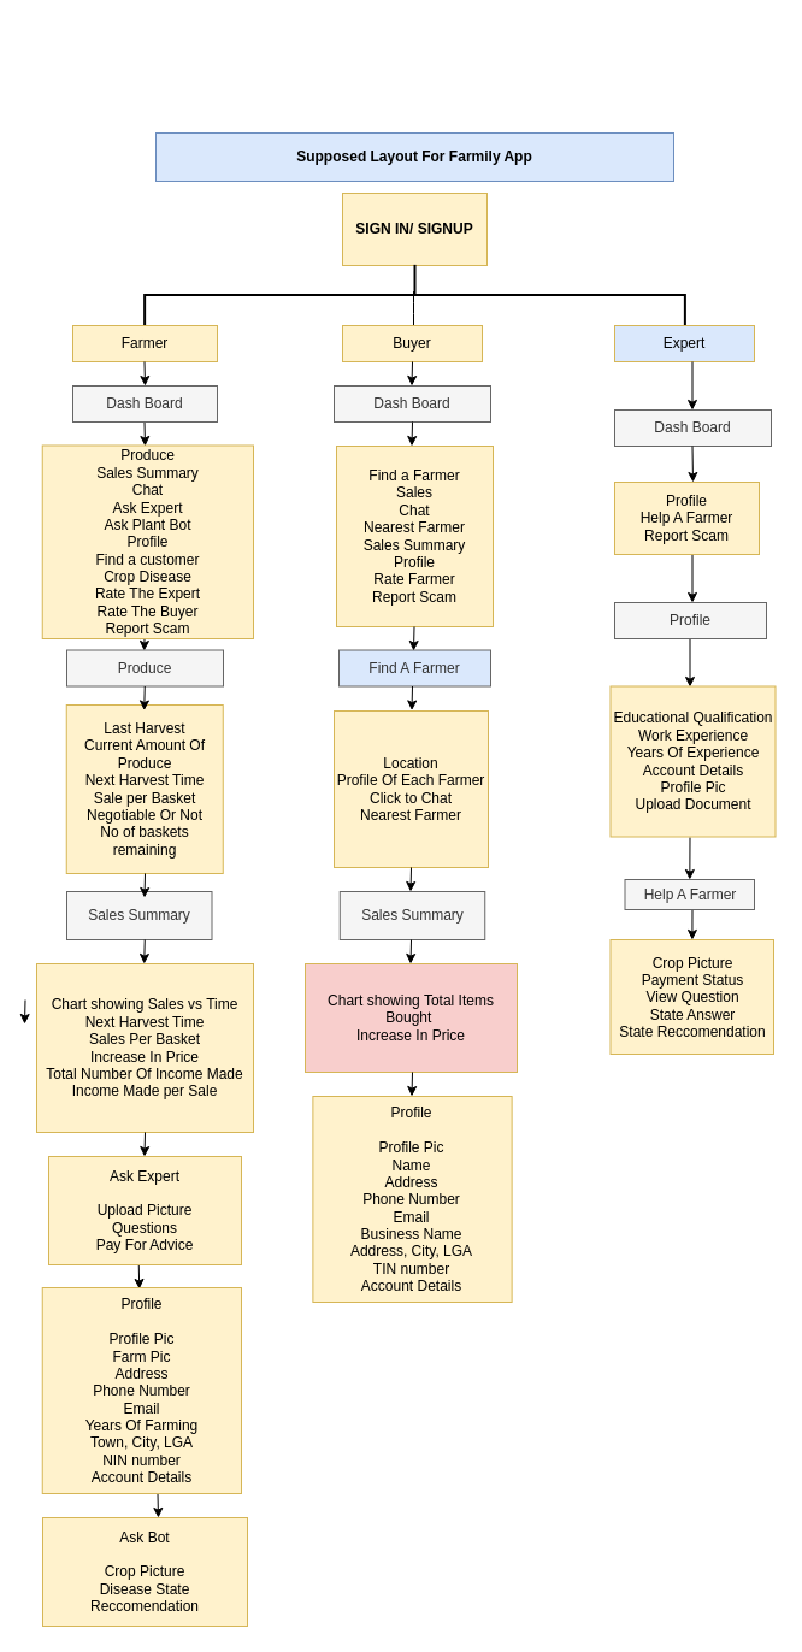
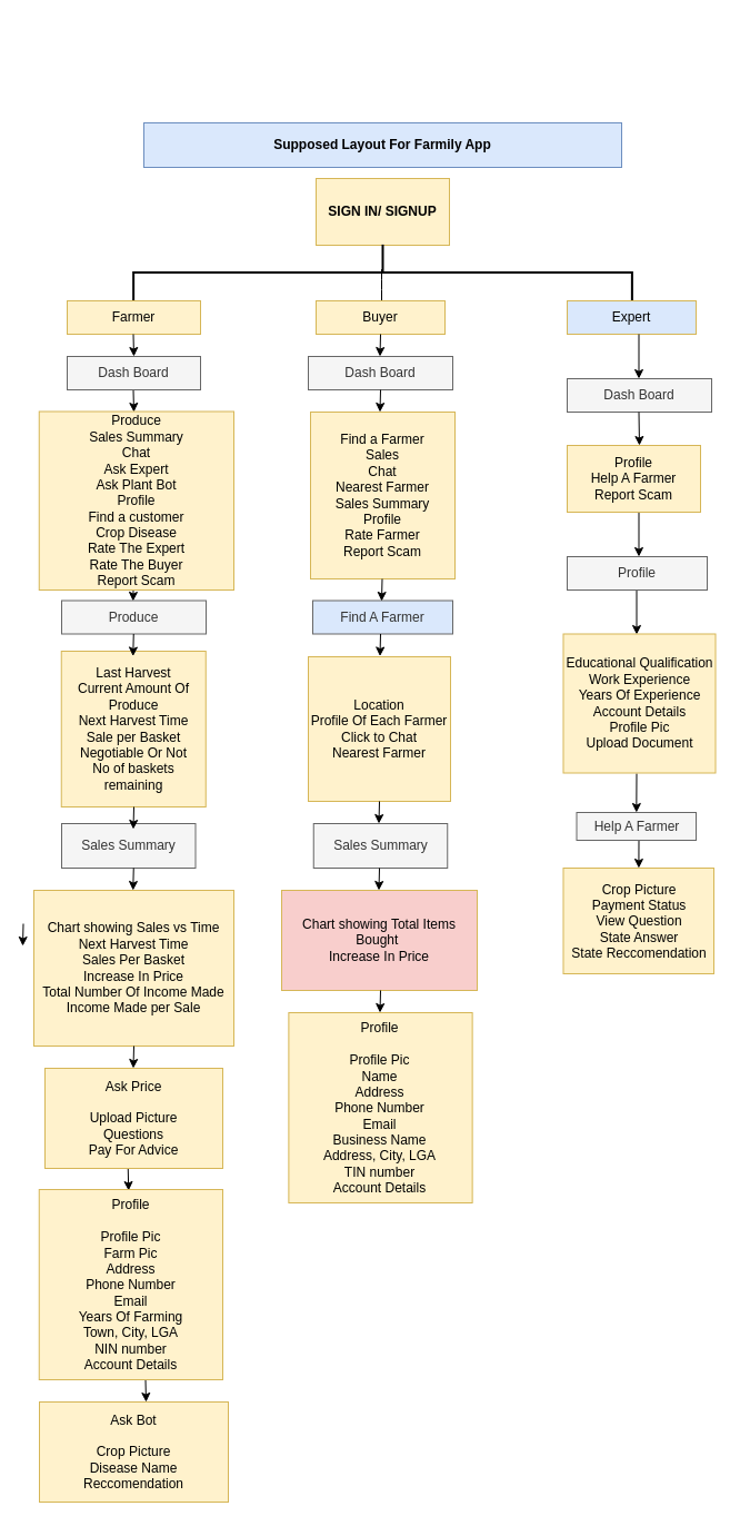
  <mxCell id="0" />
  <mxCell id="1" parent="0" />
  <mxCell id="2" value="SIGN IN/ SIGNUP" style="rounded=0;whiteSpace=wrap;html=1;fontStyle=1;fillColor=#fff2cc;strokeColor=#d6b656;" vertex="1" parent="1"><mxGeometry x="284" y="160" width="120" height="60" as="geometry" /></mxCell>
  <mxCell id="3" value="" style="strokeWidth=2;html=1;shape=mxgraph.flowchart.annotation_2;align=left;labelPosition=right;pointerEvents=1;rotation=90;" vertex="1" parent="1"><mxGeometry x="319" y="20" width="50" height="448.75" as="geometry" /></mxCell>
  <mxCell id="4" value="" style="endArrow=none;html=1;" edge="1" parent="1"><mxGeometry width="50" height="50" relative="1" as="geometry"><mxPoint x="343" y="270" as="sourcePoint" /><mxPoint x="343" y="250" as="targetPoint" /><Array as="points"><mxPoint x="343" y="250" /><mxPoint x="343" y="240" /></Array></mxGeometry></mxCell>
  <mxCell id="5" value="Farmer" style="rounded=0;whiteSpace=wrap;html=1;fillColor=#fff2cc;strokeColor=#d6b656;" vertex="1" parent="1"><mxGeometry x="60" y="270" width="120" height="30" as="geometry" /></mxCell>
  <mxCell id="6" value="Buyer" style="rounded=0;whiteSpace=wrap;html=1;fillColor=#fff2cc;strokeColor=#d6b656;" vertex="1" parent="1"><mxGeometry x="284" y="270" width="116" height="30" as="geometry" /></mxCell>
  <mxCell id="7" value="Expert" style="rounded=0;whiteSpace=wrap;html=1;fillColor=#dae8fc;strokeColor=#d6b656;" vertex="1" parent="1"><mxGeometry x="510" y="270" width="116" height="30" as="geometry" /></mxCell>
  <mxCell id="8" value="" style="endArrow=classic;html=1;" edge="1" parent="1"><mxGeometry width="50" height="50" relative="1" as="geometry"><mxPoint x="119.5" y="300" as="sourcePoint" /><mxPoint x="120" y="320" as="targetPoint" /></mxGeometry></mxCell>
  <mxCell id="9" value="" style="endArrow=classic;html=1;" edge="1" parent="1"><mxGeometry width="50" height="50" relative="1" as="geometry"><mxPoint x="119.5" y="350" as="sourcePoint" /><mxPoint x="120" y="370" as="targetPoint" /></mxGeometry></mxCell>
  <mxCell id="10" value="" style="endArrow=classic;html=1;" edge="1" parent="1"><mxGeometry width="50" height="50" relative="1" as="geometry"><mxPoint x="119.75" y="520" as="sourcePoint" /><mxPoint x="119.25" y="540" as="targetPoint" /></mxGeometry></mxCell>
  <mxCell id="11" value="" style="endArrow=classic;html=1;" edge="1" parent="1"><mxGeometry width="50" height="50" relative="1" as="geometry"><mxPoint x="574.5" y="300" as="sourcePoint" /><mxPoint x="574.5" y="340" as="targetPoint" /></mxGeometry></mxCell>
  <mxCell id="12" value="Dash Board" style="rounded=0;whiteSpace=wrap;html=1;fillColor=#f5f5f5;strokeColor=#666666;fontColor=#333333;" vertex="1" parent="1"><mxGeometry x="277" y="320" width="130" height="30" as="geometry" /></mxCell>
  <mxCell id="13" value="Produce" style="rounded=0;whiteSpace=wrap;html=1;fillColor=#f5f5f5;strokeColor=#666666;fontColor=#333333;" vertex="1" parent="1"><mxGeometry x="55" y="539.5" width="130" height="30" as="geometry" /></mxCell>
  <mxCell id="14" value="&lt;span&gt;Dash Board&lt;/span&gt;" style="rounded=0;whiteSpace=wrap;html=1;fillColor=#f5f5f5;strokeColor=#666666;fontColor=#333333;" vertex="1" parent="1"><mxGeometry x="510" y="340" width="130" height="30" as="geometry" /></mxCell>
  <mxCell id="15" value="Dash Board" style="rounded=0;whiteSpace=wrap;html=1;fillColor=#f5f5f5;strokeColor=#666666;fontColor=#333333;" vertex="1" parent="1"><mxGeometry x="60" y="320" width="120" height="30" as="geometry" /></mxCell>
  <mxCell id="16" value="Produce&lt;br&gt;Sales Summary&lt;br&gt;Chat&lt;br&gt;Ask Expert&lt;br&gt;Ask Plant Bot&lt;br&gt;Profile&lt;br&gt;Find a customer&lt;br&gt;Crop Disease&lt;br&gt;Rate The Expert&lt;br&gt;Rate The Buyer&lt;br&gt;Report Scam" style="rounded=0;whiteSpace=wrap;html=1;fillColor=#fff2cc;strokeColor=#d6b656;" vertex="1" parent="1"><mxGeometry x="34.75" y="369.5" width="175.25" height="160.5" as="geometry" /></mxCell>
  <mxCell id="17" value="" style="endArrow=classic;html=1;" edge="1" parent="1"><mxGeometry width="50" height="50" relative="1" as="geometry"><mxPoint x="574.5" y="460" as="sourcePoint" /><mxPoint x="574.5" y="500" as="targetPoint" /></mxGeometry></mxCell>
  <mxCell id="18" value="" style="endArrow=classic;html=1;" edge="1" parent="1"><mxGeometry width="50" height="50" relative="1" as="geometry"><mxPoint x="572.5" y="530" as="sourcePoint" /><mxPoint x="572.5" y="570" as="targetPoint" /></mxGeometry></mxCell>
  <mxCell id="19" value="" style="endArrow=classic;html=1;" edge="1" parent="1" target="30"><mxGeometry width="50" height="50" relative="1" as="geometry"><mxPoint x="572.5" y="695" as="sourcePoint" /><mxPoint x="572.5" y="735" as="targetPoint" /></mxGeometry></mxCell>
  <mxCell id="20" value="" style="endArrow=classic;html=1;" edge="1" parent="1"><mxGeometry width="50" height="50" relative="1" as="geometry"><mxPoint x="574.5" y="370" as="sourcePoint" /><mxPoint x="575" y="400" as="targetPoint" /></mxGeometry></mxCell>
  <mxCell id="21" value="Find a Farmer&lt;br&gt;Sales&lt;br&gt;Chat&lt;br&gt;Nearest Farmer&lt;br&gt;Sales Summary&lt;br&gt;Profile&lt;br&gt;Rate Farmer&lt;br&gt;Report Scam" style="rounded=0;whiteSpace=wrap;html=1;fillColor=#fff2cc;strokeColor=#d6b656;" vertex="1" parent="1"><mxGeometry x="279" y="370" width="130" height="150" as="geometry" /></mxCell>
  <mxCell id="22" value="Profile&lt;br&gt;Help A Farmer&lt;br&gt;Report Scam" style="rounded=0;whiteSpace=wrap;html=1;fillColor=#fff2cc;strokeColor=#d6b656;" vertex="1" parent="1"><mxGeometry x="510" y="400" width="120" height="60" as="geometry" /></mxCell>
  <mxCell id="23" value="Last Harvest&lt;br&gt;Current Amount Of Produce&lt;br&gt;Next Harvest Time&lt;br&gt;Sale per Basket&lt;br&gt;Negotiable Or Not&lt;br&gt;No of baskets remaining" style="rounded=0;whiteSpace=wrap;html=1;fillColor=#fff2cc;strokeColor=#d6b656;" vertex="1" parent="1"><mxGeometry x="54.75" y="585" width="130" height="140" as="geometry" /></mxCell>
  <mxCell id="24" value="Find A Farmer" style="rounded=0;whiteSpace=wrap;html=1;fillColor=#dae8fc;strokeColor=#666666;fontColor=#333333;" vertex="1" parent="1"><mxGeometry x="281" y="539.5" width="126" height="30" as="geometry" /></mxCell>
  <mxCell id="25" value="Profile" style="rounded=0;whiteSpace=wrap;html=1;fillColor=#f5f5f5;strokeColor=#666666;fontColor=#333333;" vertex="1" parent="1"><mxGeometry x="510" y="500" width="126" height="30" as="geometry" /></mxCell>
  <mxCell id="26" value="" style="endArrow=classic;html=1;" edge="1" parent="1" target="31"><mxGeometry width="50" height="50" relative="1" as="geometry"><mxPoint x="574.5" y="755" as="sourcePoint" /><mxPoint x="574.5" y="795" as="targetPoint" /></mxGeometry></mxCell>
  <mxCell id="27" value="" style="endArrow=classic;html=1;" edge="1" parent="1"><mxGeometry width="50" height="50" relative="1" as="geometry"><mxPoint x="114.75" y="1050" as="sourcePoint" /><mxPoint x="115.25" y="1070" as="targetPoint" /></mxGeometry></mxCell>
  <mxCell id="28" value="Location&lt;br&gt;Profile Of Each Farmer&lt;br&gt;Click to Chat&lt;br&gt;Nearest Farmer&lt;br&gt;" style="rounded=0;whiteSpace=wrap;html=1;fillColor=#fff2cc;strokeColor=#d6b656;" vertex="1" parent="1"><mxGeometry x="277" y="590" width="128" height="130" as="geometry" /></mxCell>
  <mxCell id="29" value="Educational Qualification&lt;br&gt;Work Experience&lt;br&gt;Years Of Experience&lt;br&gt;Account Details&lt;br&gt;Profile Pic&lt;br&gt;Upload Document&lt;br&gt;" style="rounded=0;whiteSpace=wrap;html=1;fillColor=#fff2cc;strokeColor=#d6b656;" vertex="1" parent="1"><mxGeometry x="506.5" y="569.5" width="137" height="125" as="geometry" /></mxCell>
  <mxCell id="30" value="Help A Farmer" style="rounded=0;whiteSpace=wrap;html=1;fillColor=#f5f5f5;strokeColor=#666666;fontColor=#333333;" vertex="1" parent="1"><mxGeometry x="518.5" y="730" width="107.5" height="25" as="geometry" /></mxCell>
  <mxCell id="31" value="Crop Picture&lt;br&gt;Payment Status&lt;br&gt;View Question&lt;br&gt;State Answer&lt;br&gt;State Reccomendation" style="rounded=0;whiteSpace=wrap;html=1;fillColor=#fff2cc;strokeColor=#d6b656;" vertex="1" parent="1"><mxGeometry x="506.5" y="780" width="135.5" height="95" as="geometry" /></mxCell>
  <mxCell id="32" value="Sales Summary" style="rounded=0;whiteSpace=wrap;html=1;fillColor=#f5f5f5;strokeColor=#666666;fontColor=#333333;" vertex="1" parent="1"><mxGeometry x="55" y="740" width="120.5" height="40" as="geometry" /></mxCell>
  <mxCell id="33" value="Sales Summary" style="rounded=0;whiteSpace=wrap;html=1;fillColor=#f5f5f5;strokeColor=#666666;fontColor=#333333;" vertex="1" parent="1"><mxGeometry x="281.75" y="740" width="120.5" height="40" as="geometry" /></mxCell>
  <mxCell id="34" value="Chart showing Sales vs Time&lt;br&gt;Next Harvest Time&lt;br&gt;Sales Per Basket&lt;br&gt;Increase In Price&lt;br&gt;Total Number Of Income Made&lt;br&gt;Income Made per Sale" style="rounded=0;whiteSpace=wrap;html=1;fillColor=#fff2cc;strokeColor=#d6b656;" vertex="1" parent="1"><mxGeometry x="30" y="800" width="180" height="140" as="geometry" /></mxCell>
  <mxCell id="35" value="Chart showing Total Items Bought&amp;nbsp;&lt;br&gt;Increase In Price" style="rounded=0;whiteSpace=wrap;html=1;fillColor=#f8cecc;strokeColor=#d6b656;" vertex="1" parent="1"><mxGeometry x="253" y="800" width="176" height="90" as="geometry" /></mxCell>
- <mxCell id="36" value="Ask Expert&lt;br&gt;&lt;br&gt;Upload Picture&lt;br&gt;Questions&lt;br&gt;Pay For Advice" style="rounded=0;whiteSpace=wrap;html=1;fillColor=#fff2cc;strokeColor=#d6b656;" vertex="1" parent="1"><mxGeometry x="40" y="960" width="160" height="90" as="geometry" /></mxCell>
+ <mxCell id="36" value="Ask Price&lt;br&gt;&lt;br&gt;Upload Picture&lt;br&gt;Questions&lt;br&gt;Pay For Advice" style="rounded=0;whiteSpace=wrap;html=1;fillColor=#fff2cc;strokeColor=#d6b656;" vertex="1" parent="1"><mxGeometry x="40" y="960" width="160" height="90" as="geometry" /></mxCell>
  <mxCell id="37" value="" style="endArrow=classic;html=1;" edge="1" parent="1"><mxGeometry width="50" height="50" relative="1" as="geometry"><mxPoint x="119.75" y="569.5" as="sourcePoint" /><mxPoint x="119.25" y="589.5" as="targetPoint" /></mxGeometry></mxCell>
  <mxCell id="38" value="" style="endArrow=classic;html=1;" edge="1" parent="1"><mxGeometry width="50" height="50" relative="1" as="geometry"><mxPoint x="342" y="569.5" as="sourcePoint" /><mxPoint x="341.5" y="589.5" as="targetPoint" /></mxGeometry></mxCell>
  <mxCell id="39" value="" style="endArrow=classic;html=1;" edge="1" parent="1"><mxGeometry width="50" height="50" relative="1" as="geometry"><mxPoint x="343.5" y="520" as="sourcePoint" /><mxPoint x="343" y="540" as="targetPoint" /></mxGeometry></mxCell>
  <mxCell id="40" value="" style="endArrow=classic;html=1;" edge="1" parent="1"><mxGeometry width="50" height="50" relative="1" as="geometry"><mxPoint x="342" y="350" as="sourcePoint" /><mxPoint x="341.5" y="370" as="targetPoint" /></mxGeometry></mxCell>
  <mxCell id="41" value="" style="endArrow=classic;html=1;" edge="1" parent="1"><mxGeometry width="50" height="50" relative="1" as="geometry"><mxPoint x="342" y="300" as="sourcePoint" /><mxPoint x="341.5" y="320" as="targetPoint" /></mxGeometry></mxCell>
  <mxCell id="42" value="" style="endArrow=classic;html=1;" edge="1" parent="1"><mxGeometry width="50" height="50" relative="1" as="geometry"><mxPoint x="120" y="725" as="sourcePoint" /><mxPoint x="119.5" y="745" as="targetPoint" /></mxGeometry></mxCell>
  <mxCell id="43" value="" style="endArrow=classic;html=1;" edge="1" parent="1"><mxGeometry width="50" height="50" relative="1" as="geometry"><mxPoint x="119.75" y="780" as="sourcePoint" /><mxPoint x="119.25" y="800" as="targetPoint" /></mxGeometry></mxCell>
  <mxCell id="44" value="" style="endArrow=classic;html=1;" edge="1" parent="1"><mxGeometry width="50" height="50" relative="1" as="geometry"><mxPoint x="341" y="720" as="sourcePoint" /><mxPoint x="340.5" y="740" as="targetPoint" /></mxGeometry></mxCell>
  <mxCell id="45" value="" style="endArrow=classic;html=1;" edge="1" parent="1"><mxGeometry width="50" height="50" relative="1" as="geometry"><mxPoint x="341" y="780" as="sourcePoint" /><mxPoint x="340.5" y="800" as="targetPoint" /></mxGeometry></mxCell>
  <mxCell id="46" value="" style="endArrow=classic;html=1;" edge="1" parent="1"><mxGeometry width="50" height="50" relative="1" as="geometry"><mxPoint x="342" y="890" as="sourcePoint" /><mxPoint x="341.5" y="910" as="targetPoint" /></mxGeometry></mxCell>
  <mxCell id="47" value="" style="endArrow=classic;html=1;" edge="1" parent="1"><mxGeometry width="50" height="50" relative="1" as="geometry"><mxPoint x="120" y="940" as="sourcePoint" /><mxPoint x="119.5" y="960" as="targetPoint" /></mxGeometry></mxCell>
  <mxCell id="48" value="" style="endArrow=classic;html=1;" edge="1" parent="1"><mxGeometry width="50" height="50" relative="1" as="geometry"><mxPoint x="20.5" y="830" as="sourcePoint" /><mxPoint x="20" y="850" as="targetPoint" /></mxGeometry></mxCell>
  <mxCell id="49" value="" style="endArrow=classic;html=1;" edge="1" parent="1"><mxGeometry width="50" height="50" relative="1" as="geometry"><mxPoint x="130.5" y="1240" as="sourcePoint" /><mxPoint x="131" y="1260" as="targetPoint" /><Array as="points" /></mxGeometry></mxCell>
  <mxCell id="50" value="Profile&lt;br&gt;&lt;br&gt;Profile Pic&lt;br&gt;Farm Pic&lt;br&gt;Address&lt;br&gt;Phone Number&lt;br&gt;Email&lt;br&gt;Years Of Farming&lt;br&gt;Town, City, LGA&lt;br&gt;NIN number&lt;br&gt;Account Details&lt;br&gt;" style="rounded=0;whiteSpace=wrap;html=1;fillColor=#fff2cc;strokeColor=#d6b656;" vertex="1" parent="1"><mxGeometry x="34.75" y="1069" width="165.25" height="171" as="geometry" /></mxCell>
  <mxCell id="51" value="Profile&lt;br&gt;&lt;br&gt;Profile Pic&lt;br&gt;Name&lt;br&gt;Address&lt;br&gt;Phone Number&lt;br&gt;Email&lt;br&gt;Business Name&lt;br&gt;Address, City, LGA&lt;br&gt;TIN number&lt;br&gt;Account Details" style="rounded=0;whiteSpace=wrap;html=1;fillColor=#fff2cc;strokeColor=#d6b656;" vertex="1" parent="1"><mxGeometry x="259.38" y="910" width="165.25" height="171" as="geometry" /></mxCell>
- <mxCell id="52" value="Ask Bot&lt;br&gt;&lt;br&gt;Crop Picture&lt;br&gt;Disease State&lt;br&gt;Reccomendation" style="rounded=0;whiteSpace=wrap;html=1;fillColor=#fff2cc;strokeColor=#d6b656;" vertex="1" parent="1"><mxGeometry x="35" y="1260" width="170" height="90" as="geometry" /></mxCell>
+ <mxCell id="52" value="Ask Bot&lt;br&gt;&lt;br&gt;Crop Picture&lt;br&gt;Disease Name&lt;br&gt;Reccomendation" style="rounded=0;whiteSpace=wrap;html=1;fillColor=#fff2cc;strokeColor=#d6b656;" vertex="1" parent="1"><mxGeometry x="35" y="1260" width="170" height="90" as="geometry" /></mxCell>
  <mxCell id="53" value="Supposed Layout For Farmily App" style="rounded=0;whiteSpace=wrap;html=1;fontStyle=1;fillColor=#dae8fc;strokeColor=#6c8ebf;" vertex="1" parent="1"><mxGeometry x="129" width="430" height="40" as="geometry" y="110" /></mxCell>
